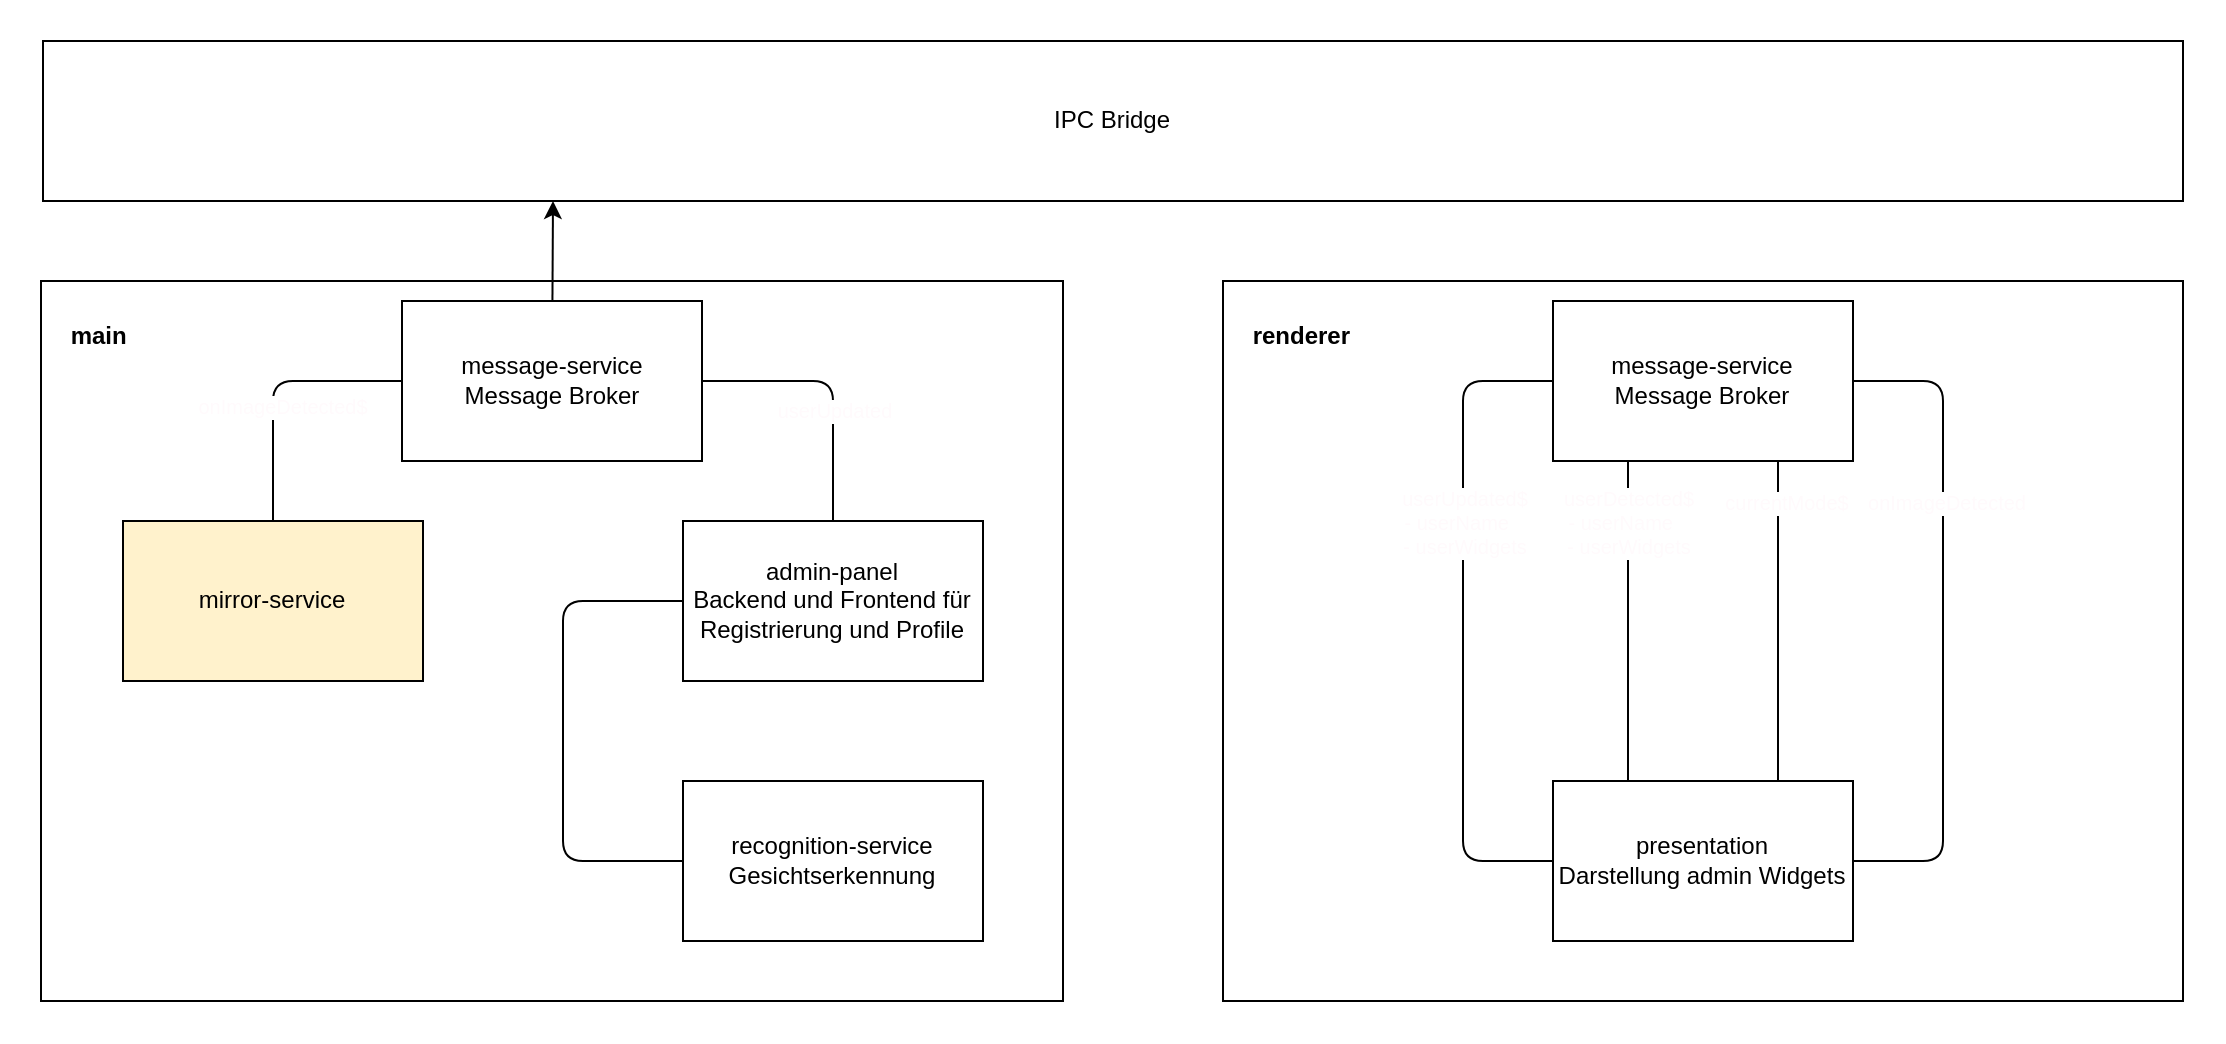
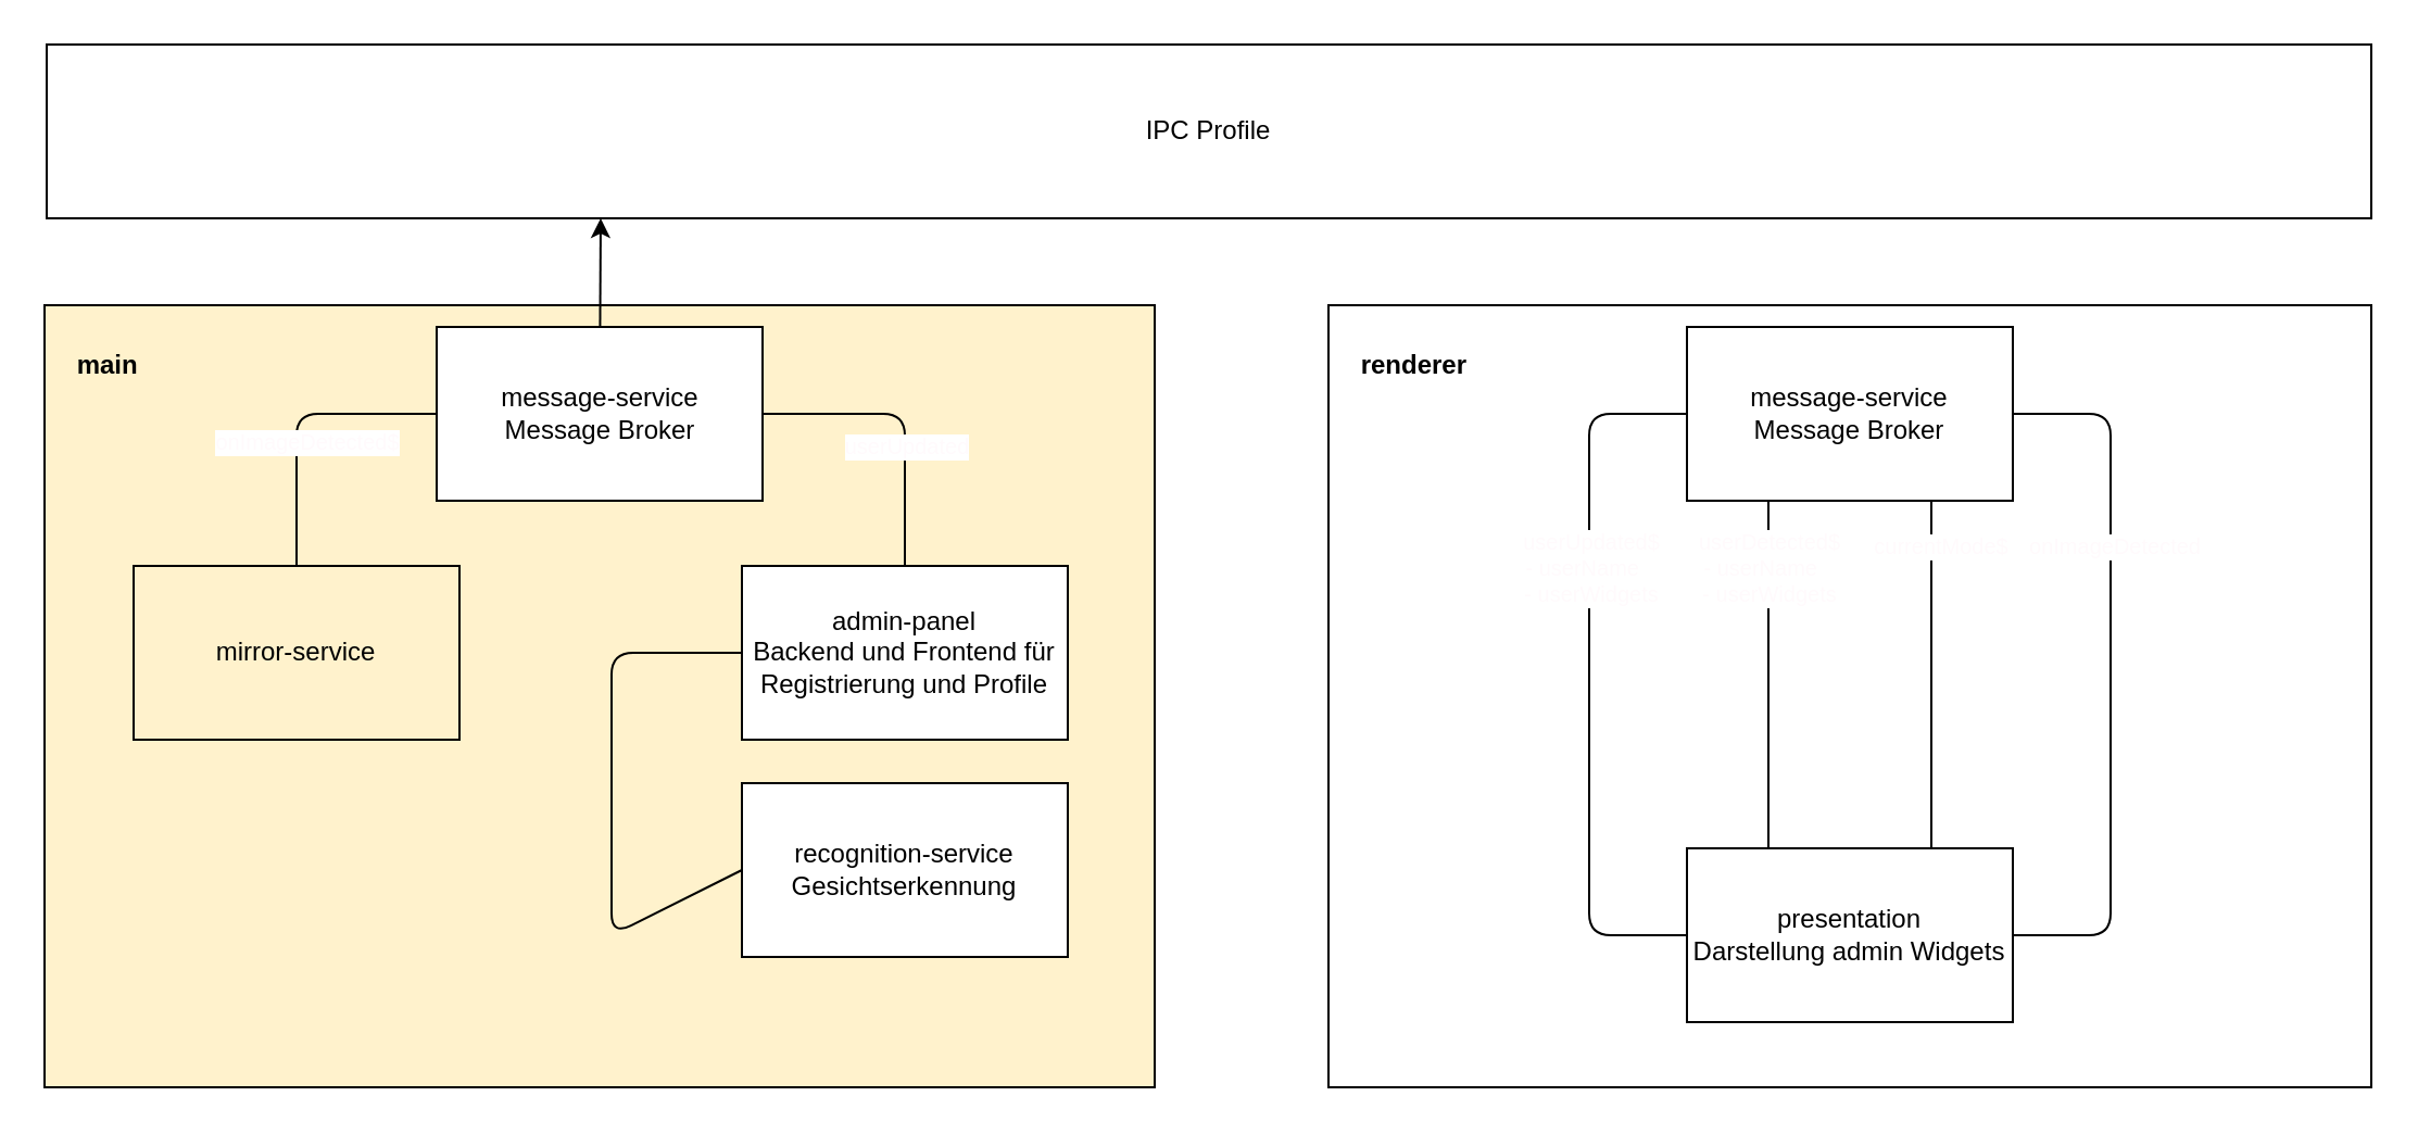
  <mxCell id="0" />
  <mxCell id="1" parent="0" />
- <mxCell id="2" value="&lt;br&gt;&amp;nbsp; &amp;nbsp; main" style="whiteSpace=wrap;html=1;fontStyle=1;verticalAlign=top;align=left;" vertex="1" parent="1"><mxGeometry x="20" y="140" width="511" height="360" as="geometry" /></mxCell>
+ <mxCell id="2" value="&lt;br&gt;&amp;nbsp; &amp;nbsp; main" style="whiteSpace=wrap;html=1;fontStyle=1;verticalAlign=top;align=left;fillColor=#fff2cc;" vertex="1" parent="1"><mxGeometry x="20" y="140" width="511" height="360" as="geometry" /></mxCell>
  <mxCell id="3" value="&lt;br&gt;&amp;nbsp; &amp;nbsp; renderer" style="whiteSpace=wrap;html=1;fontStyle=1;align=left;verticalAlign=top;horizontal=1;" vertex="1" parent="1"><mxGeometry x="611" y="140" width="480" height="360" as="geometry" /></mxCell>
  <mxCell id="4" style="edgeStyle=none;html=1;entryX=1;entryY=0.5;entryDx=0;entryDy=0;fontSize=10;fontColor=none;startArrow=none;startFill=0;endArrow=none;endFill=0;exitX=1;exitY=0.5;exitDx=0;exitDy=0;" edge="1" parent="1" source="6" target="18"><mxGeometry relative="1" as="geometry"><Array as="points"><mxPoint x="971" y="430" /><mxPoint x="971" y="190" /></Array></mxGeometry></mxCell>
  <mxCell id="5" value="&lt;font color=&quot;#fffafc&quot;&gt;onImageDetected&lt;/font&gt;" style="edgeLabel;html=1;align=center;verticalAlign=middle;resizable=0;points=[];fontSize=10;fontColor=none;" vertex="1" connectable="0" parent="4"><mxGeometry x="0.224" y="-1" relative="1" as="geometry"><mxPoint y="-23" as="offset" /></mxGeometry></mxCell>
  <mxCell id="6" value="presentation&lt;br&gt;Darstellung admin Widgets" style="whiteSpace=wrap;html=1;" vertex="1" parent="1"><mxGeometry x="776" y="390" width="150" height="80" as="geometry" /></mxCell>
- <mxCell id="7" value="recognition-service&lt;br&gt;Gesichtserkennung" style="whiteSpace=wrap;html=1;" vertex="1" parent="1"><mxGeometry x="341" y="390" width="150" height="80" as="geometry" /></mxCell>
+ <mxCell id="7" value="recognition-service&lt;br&gt;Gesichtserkennung" style="whiteSpace=wrap;html=1;" vertex="1" parent="1"><mxGeometry x="341" y="360" width="150" height="80" as="geometry" /></mxCell>
  <mxCell id="8" style="edgeStyle=none;html=1;fontColor=none;" edge="1" parent="1" source="11"><mxGeometry relative="1" as="geometry"><mxPoint x="276" y="100" as="targetPoint" /></mxGeometry></mxCell>
  <mxCell id="9" style="edgeStyle=none;html=1;entryX=0.5;entryY=0;entryDx=0;entryDy=0;fontSize=10;fontColor=#FFFAFC;startArrow=none;startFill=0;endArrow=none;endFill=0;exitX=0;exitY=0.5;exitDx=0;exitDy=0;" edge="1" parent="1" source="11" target="24"><mxGeometry relative="1" as="geometry"><Array as="points"><mxPoint x="136" y="190" /></Array></mxGeometry></mxCell>
  <mxCell id="10" value="onImageDetected$" style="edgeLabel;html=1;align=center;verticalAlign=middle;resizable=0;points=[];fontSize=10;fontColor=#FFFAFC;" vertex="1" connectable="0" parent="9"><mxGeometry x="0.151" y="4" relative="1" as="geometry"><mxPoint as="offset" /></mxGeometry></mxCell>
  <mxCell id="11" value="message-service&lt;br&gt;Message Broker" style="whiteSpace=wrap;html=1;" vertex="1" parent="1"><mxGeometry x="200.5" y="150" width="150" height="80" as="geometry" /></mxCell>
  <mxCell id="12" style="edgeStyle=none;html=1;entryX=0.25;entryY=0;entryDx=0;entryDy=0;fontSize=10;fontColor=#FFFAFC;startArrow=none;startFill=0;endArrow=none;endFill=0;exitX=0.25;exitY=1;exitDx=0;exitDy=0;" edge="1" parent="1" source="18" target="6"><mxGeometry relative="1" as="geometry" /></mxCell>
  <mxCell id="13" value="userDetected$&lt;br&gt;- userName&amp;nbsp; &amp;nbsp;&lt;br&gt;- userWidgets" style="edgeLabel;html=1;align=center;verticalAlign=middle;resizable=0;points=[];fontSize=10;fontColor=#FFFAFC;" vertex="1" connectable="0" parent="12"><mxGeometry x="-0.35" y="1" relative="1" as="geometry"><mxPoint x="-1" y="-22" as="offset" /></mxGeometry></mxCell>
  <mxCell id="14" style="edgeStyle=none;html=1;entryX=0;entryY=0.5;entryDx=0;entryDy=0;fontSize=10;fontColor=#FFFAFC;startArrow=none;startFill=0;endArrow=none;endFill=0;exitX=0;exitY=0.5;exitDx=0;exitDy=0;" edge="1" parent="1" source="18" target="6"><mxGeometry relative="1" as="geometry"><Array as="points"><mxPoint x="731" y="190" /><mxPoint x="731" y="430" /></Array></mxGeometry></mxCell>
  <mxCell id="15" value="userUpdated$&lt;br&gt;- userName&amp;nbsp; &amp;nbsp;&lt;br&gt;- userWidgets" style="edgeLabel;html=1;align=center;verticalAlign=middle;resizable=0;points=[];fontSize=10;fontColor=#FFFAFC;" vertex="1" connectable="0" parent="14"><mxGeometry x="-0.198" y="-3" relative="1" as="geometry"><mxPoint x="3" y="-17" as="offset" /></mxGeometry></mxCell>
  <mxCell id="16" style="edgeStyle=none;html=1;entryX=0.75;entryY=0;entryDx=0;entryDy=0;fontSize=10;fontColor=#FFFAFC;startArrow=none;startFill=0;endArrow=none;endFill=0;exitX=0.75;exitY=1;exitDx=0;exitDy=0;" edge="1" parent="1" source="18" target="6"><mxGeometry relative="1" as="geometry" /></mxCell>
  <mxCell id="17" value="currentMode$" style="edgeLabel;html=1;align=center;verticalAlign=middle;resizable=0;points=[];fontSize=10;fontColor=#FFFAFC;" vertex="1" connectable="0" parent="16"><mxGeometry x="-0.747" y="4" relative="1" as="geometry"><mxPoint as="offset" /></mxGeometry></mxCell>
  <mxCell id="18" value="message-service&lt;br&gt;Message Broker" style="whiteSpace=wrap;html=1;" vertex="1" parent="1"><mxGeometry x="776" y="150" width="150" height="80" as="geometry" /></mxCell>
- <mxCell id="19" value="IPC Bridge" style="whiteSpace=wrap;html=1;" vertex="1" parent="1"><mxGeometry x="21" y="20" width="1070" height="80" as="geometry" /></mxCell>
+ <mxCell id="19" value="IPC Profile" style="whiteSpace=wrap;html=1;" vertex="1" parent="1"><mxGeometry x="21" y="20" width="1070" height="80" as="geometry" /></mxCell>
  <mxCell id="20" style="edgeStyle=none;html=1;entryX=1;entryY=0.5;entryDx=0;entryDy=0;fontSize=10;fontColor=#FFFAFC;startArrow=none;startFill=0;endArrow=none;endFill=0;exitX=0.5;exitY=0;exitDx=0;exitDy=0;" edge="1" parent="1" source="23" target="11"><mxGeometry relative="1" as="geometry"><Array as="points"><mxPoint x="416" y="190" /></Array></mxGeometry></mxCell>
  <mxCell id="21" value="userUpdated" style="edgeLabel;html=1;align=center;verticalAlign=middle;resizable=0;points=[];fontSize=10;fontColor=#FFFAFC;" vertex="1" connectable="0" parent="20"><mxGeometry x="-0.179" relative="1" as="geometry"><mxPoint as="offset" /></mxGeometry></mxCell>
  <mxCell id="22" style="edgeStyle=none;html=1;entryX=0;entryY=0.5;entryDx=0;entryDy=0;fontSize=10;fontColor=#FFFAFC;startArrow=none;startFill=0;endArrow=none;endFill=0;exitX=0;exitY=0.5;exitDx=0;exitDy=0;" edge="1" parent="1" source="23" target="7"><mxGeometry relative="1" as="geometry"><Array as="points"><mxPoint x="281" y="300" /><mxPoint x="281" y="430" /></Array></mxGeometry></mxCell>
  <mxCell id="23" value="admin-panel&lt;br&gt;Backend und Frontend für Registrierung und Profile" style="whiteSpace=wrap;html=1;" vertex="1" parent="1"><mxGeometry x="341" y="260" width="150" height="80" as="geometry" /></mxCell>
  <mxCell id="24" value="mirror-service&lt;br&gt;" style="whiteSpace=wrap;html=1;fillColor=#fff2cc;" vertex="1" parent="1"><mxGeometry x="61" y="260" width="150" height="80" as="geometry" /></mxCell>
